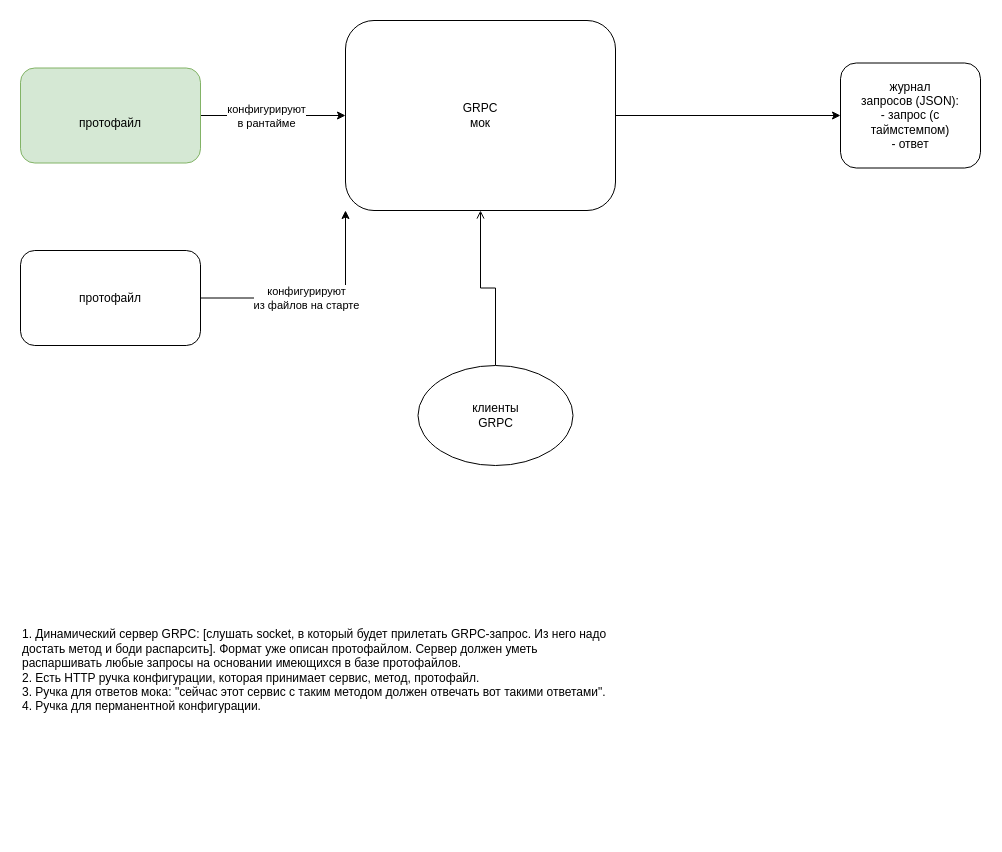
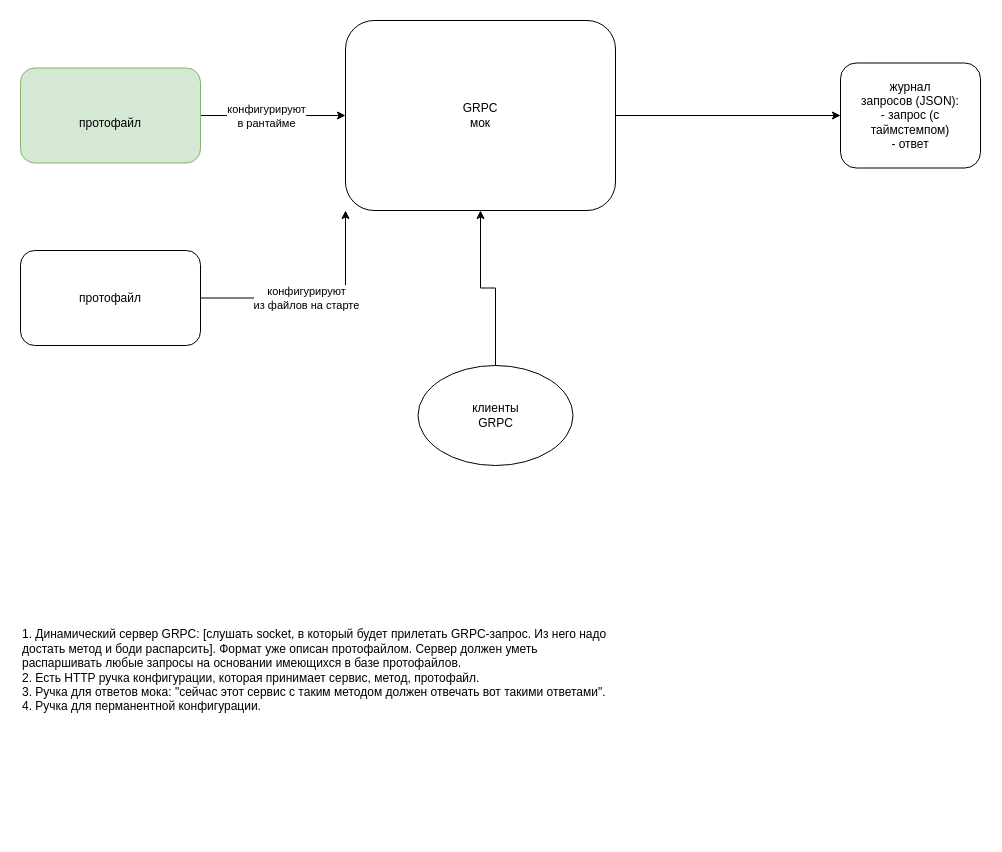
  <mxCell id="0" />
  <mxCell id="1" parent="0" />
  <mxCell id="2" style="edgeStyle=orthogonalEdgeStyle;rounded=0;orthogonalLoop=1;jettySize=auto;html=1;exitX=1;exitY=0.5;exitDx=0;exitDy=0;" edge="1" parent="1" source="3" target="7"><mxGeometry relative="1" as="geometry" /></mxCell>
  <mxCell id="3" value="GRPC&lt;div&gt;мок&lt;/div&gt;" style="rounded=1;whiteSpace=wrap;html=1;" vertex="1" parent="1"><mxGeometry x="345" y="20" width="270" height="190" as="geometry" /></mxCell>
  <mxCell id="4" style="edgeStyle=orthogonalEdgeStyle;rounded=0;orthogonalLoop=1;jettySize=auto;html=1;exitX=1;exitY=0.5;exitDx=0;exitDy=0;entryX=0;entryY=0.5;entryDx=0;entryDy=0;" edge="1" parent="1" source="6" target="3"><mxGeometry relative="1" as="geometry" /></mxCell>
  <mxCell id="5" value="конфигурируют&lt;div&gt;в рантайме&lt;/div&gt;" style="edgeLabel;html=1;align=center;verticalAlign=middle;resizable=0;points=[];" vertex="1" connectable="0" parent="4"><mxGeometry x="-0.1" relative="1" as="geometry"><mxPoint as="offset" /></mxGeometry></mxCell>
  <mxCell id="6" value="&lt;div&gt;&lt;br&gt;&lt;/div&gt;протофайл" style="rounded=1;whiteSpace=wrap;html=1;fillColor=#d5e8d4;strokeColor=#82b366;" vertex="1" parent="1"><mxGeometry x="20" y="67.5" width="180" height="95" as="geometry" /></mxCell>
  <mxCell id="7" value="журнал&lt;div&gt;запросов (JSON):&lt;/div&gt;&lt;div&gt;- запрос (с таймстемпом)&lt;/div&gt;&lt;div&gt;- ответ&lt;/div&gt;" style="rounded=1;whiteSpace=wrap;html=1;" vertex="1" parent="1"><mxGeometry x="840" y="62.5" width="140" height="105" as="geometry" /></mxCell>
- <mxCell id="8" style="edgeStyle=orthogonalEdgeStyle;rounded=0;orthogonalLoop=1;jettySize=auto;html=1;exitX=0.5;exitY=0;exitDx=0;exitDy=0;entryX=0.5;entryY=1;entryDx=0;entryDy=0;endArrow=open;" edge="1" parent="1" source="9" target="3"><mxGeometry relative="1" as="geometry" /></mxCell>
+ <mxCell id="8" style="edgeStyle=orthogonalEdgeStyle;rounded=0;orthogonalLoop=1;jettySize=auto;html=1;exitX=0.5;exitY=0;exitDx=0;exitDy=0;entryX=0.5;entryY=1;entryDx=0;entryDy=0;" edge="1" parent="1" source="9" target="3"><mxGeometry relative="1" as="geometry" /></mxCell>
  <mxCell id="9" value="клиенты&lt;div&gt;GRPC&lt;/div&gt;" style="ellipse;whiteSpace=wrap;html=1;" vertex="1" parent="1"><mxGeometry x="417.5" y="365" width="155" height="100" as="geometry" /></mxCell>
  <mxCell id="10" style="edgeStyle=orthogonalEdgeStyle;rounded=0;orthogonalLoop=1;jettySize=auto;html=1;exitX=1;exitY=0.5;exitDx=0;exitDy=0;entryX=0;entryY=1;entryDx=0;entryDy=0;" edge="1" parent="1" source="12" target="3"><mxGeometry relative="1" as="geometry"><mxPoint x="360" y="297.5" as="targetPoint" /></mxGeometry></mxCell>
  <mxCell id="11" value="конфигурируют&lt;div&gt;из файлов на старте&lt;/div&gt;" style="edgeLabel;html=1;align=center;verticalAlign=middle;resizable=0;points=[];" vertex="1" connectable="0" parent="10"><mxGeometry x="-0.1" relative="1" as="geometry"><mxPoint as="offset" /></mxGeometry></mxCell>
  <mxCell id="12" value="протофайл" style="rounded=1;whiteSpace=wrap;html=1;" vertex="1" parent="1"><mxGeometry x="20" y="250" width="180" height="95" as="geometry" /></mxCell>
  <mxCell id="13" value="1. Динамический сервер GRPC: [слушать socket, в который будет прилетать GRPC-запрос. Из него надо достать метод и боди распарсить]. Формат уже описан протофайлом. Сервер должен уметь распаршивать любые запросы на основании имеющихся в базе протофайлов.&lt;div&gt;2. Есть HTTP ручка конфигурации, которая принимает сервис, метод, протофайл.&lt;/div&gt;&lt;div&gt;3. Ручка для ответов мока: &quot;сейчас этот сервис с таким методом должен отвечать вот такими ответами&quot;.&lt;/div&gt;&lt;div&gt;4. Ручка для перманентной конфигурации.&lt;/div&gt;" style="text;html=1;align=left;verticalAlign=middle;whiteSpace=wrap;rounded=0;" vertex="1" parent="1"><mxGeometry x="20" y="510" width="600" height="320" as="geometry" /></mxCell>
